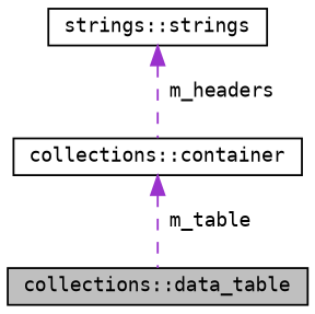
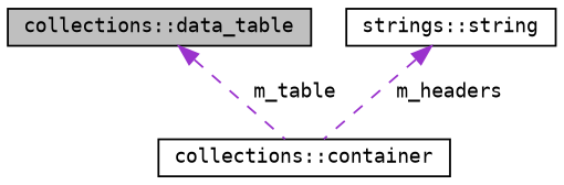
  digraph {
    fontname="DejaVu Sans Mono"
    node [color=black fillcolor=white fontname="DejaVu Sans Mono" fontsize=10 shape=record style=filled]
    edge [color=darkorchid3 dir=back fontname="DejaVu Sans Mono" fontsize=10 labelfontname=Helvetica labelfontsize=10 style=dashed]
    n1 [fillcolor=grey75 fontcolor=black height=0.2 label="collections::data_table" width=0.4]
-   n2 [height=0.2 label="strings::strings" width=0.4]
+   n2 [height=0.2 label="strings::string" width=0.4]
    n3 [height=0.2 label="collections::container" width=0.4]
    n2 -> n3 [label=" m_headers"]
-   n3 -> n1 [label=" m_table"]
+   n1 -> n3 [label=" m_table"]
  }
